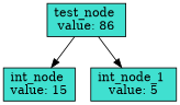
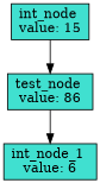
  digraph {
    fontname="DejaVu Serif"
    node [fillcolor=turquoise fontname="DejaVu Serif" shape=rectangle style=filled]
    edge [fontname="DejaVu Serif"]
    n1 [label="test_node \nvalue: 86"]
    n2 [label="int_node \nvalue: 15"]
-   n3 [label="int_node_1 \nvalue: 5"]
-   n1 -> n2
+   n3 [label="int_node_1 \nvalue: 6"]
+   n2 -> n1
    n1 -> n3
  }
